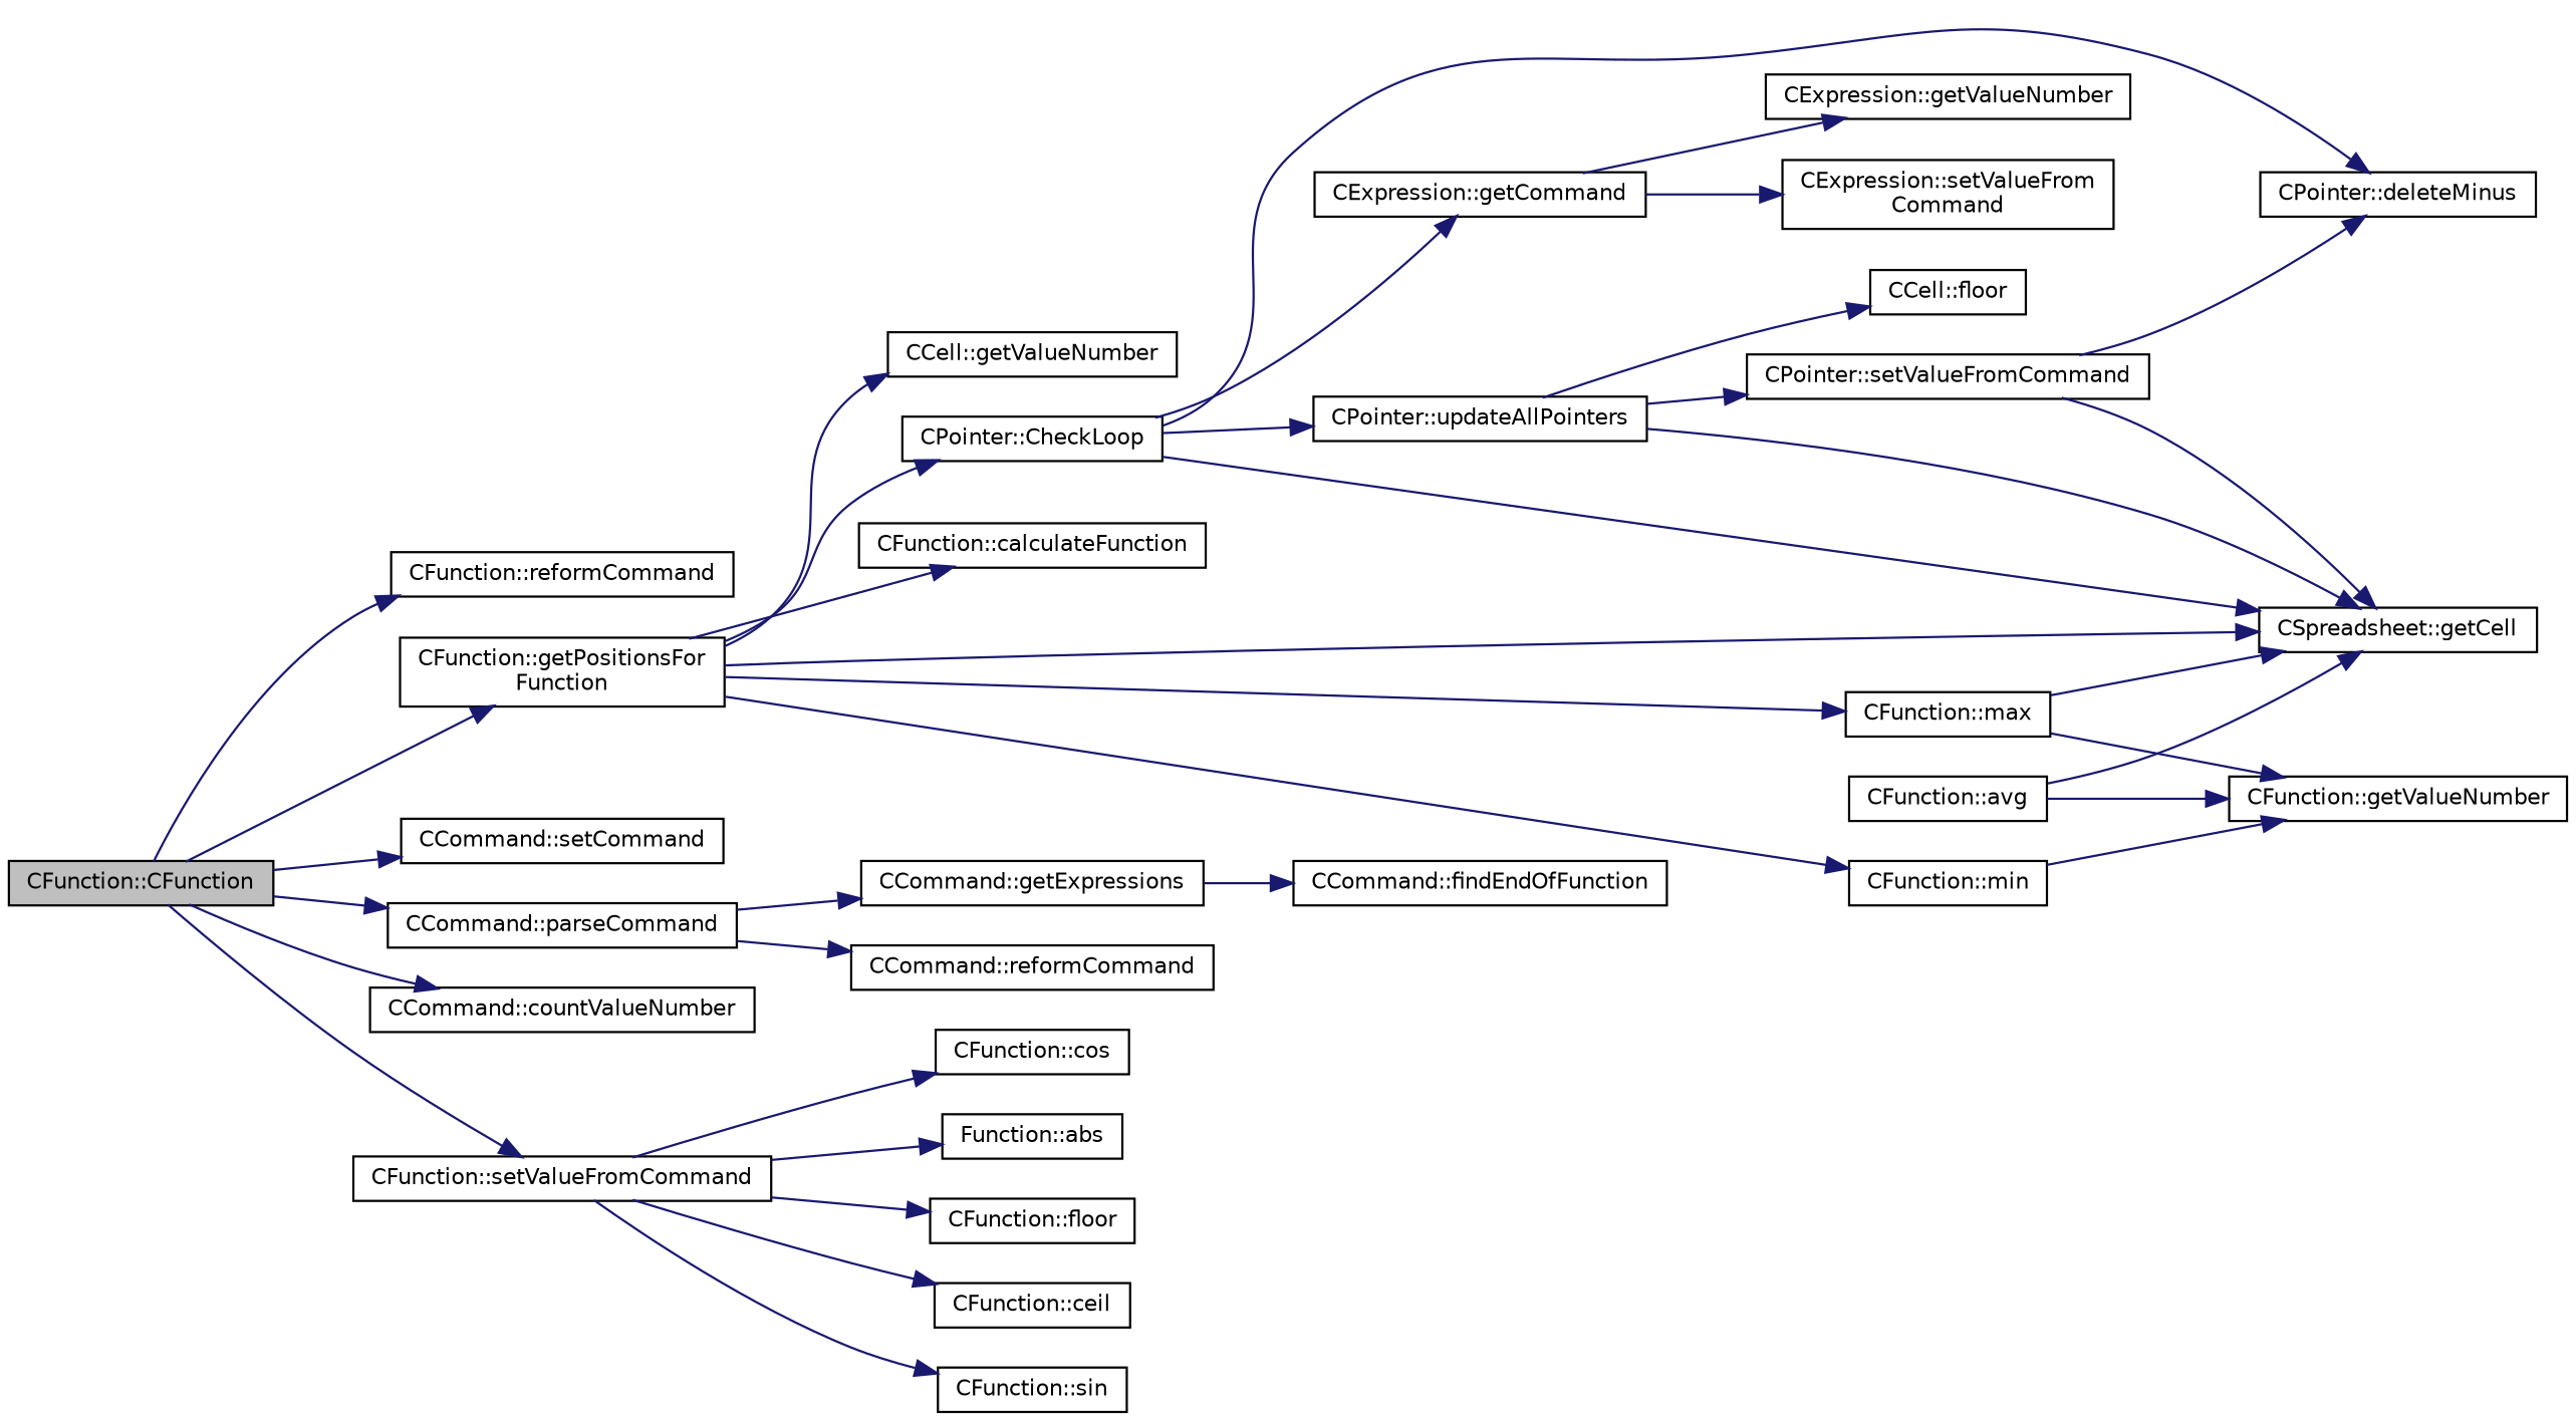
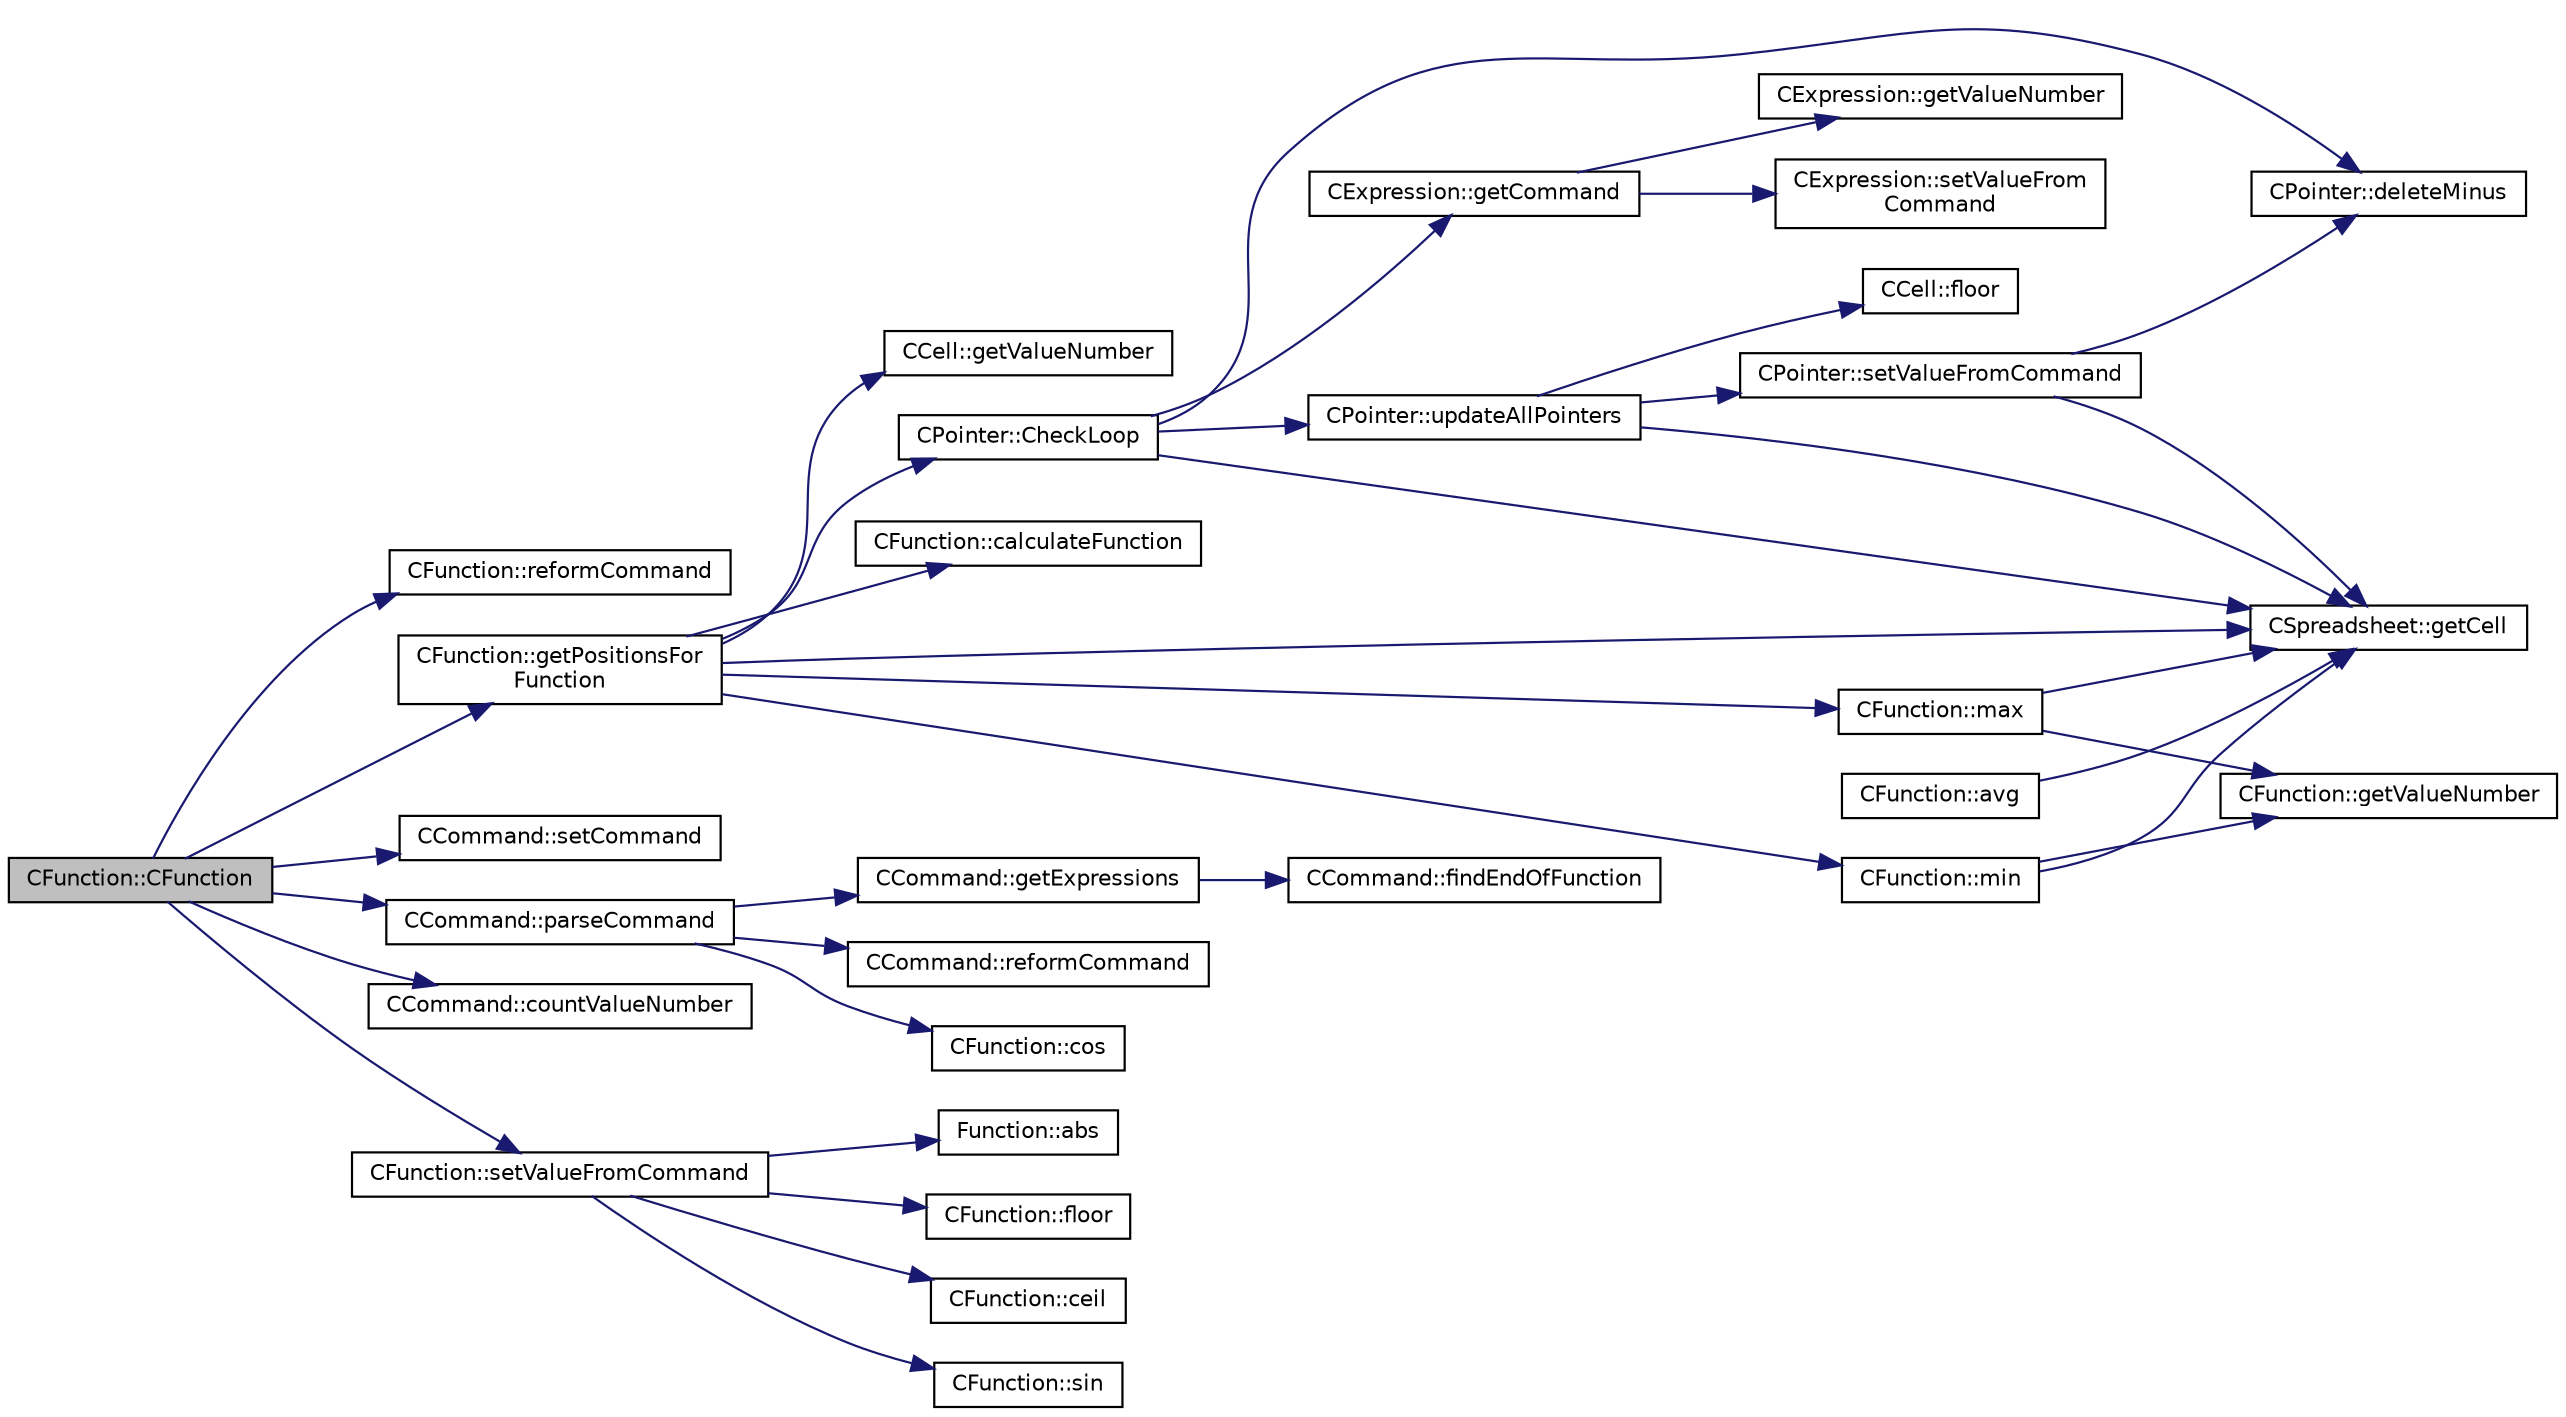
  digraph {
    rankdir=LR
    node [color=black fillcolor=white fontname=Helvetica fontsize=10 shape=record style=filled]
    edge [color=midnightblue fontname=Helvetica fontsize=10 labelfontname=Helvetica labelfontsize=10 style=solid]
    n1 [fillcolor=grey75 fontcolor=black height=0.2 label="CFunction::CFunction" width=0.4]
    n2 [height=0.2 label="CFunction::reformCommand" width=0.4]
    n3 [height=0.2 label="CFunction::getPositionsFor\lFunction" width=0.4]
    n4 [height=0.2 label="CCommand::setCommand" width=0.4]
    n5 [height=0.2 label="CCommand::parseCommand" width=0.4]
    n6 [height=0.2 label="CCommand::countValueNumber" width=0.4]
    n7 [height=0.2 label="CFunction::setValueFromCommand" width=0.4]
    n8 [height=0.2 label="CSpreadsheet::getCell" width=0.4]
    n9 [height=0.2 label="CCell::getValueNumber" width=0.4]
    n10 [height=0.2 label="CPointer::CheckLoop" width=0.4]
    n11 [height=0.2 label="CFunction::calculateFunction" width=0.4]
    n12 [height=0.2 label="CFunction::max" width=0.4]
    n13 [height=0.2 label="CFunction::min" width=0.4]
    n14 [height=0.2 label="CCommand::reformCommand" width=0.4]
    n15 [height=0.2 label="CCommand::getExpressions" width=0.4]
    n16 [height=0.2 label="CFunction::floor" width=0.4]
    n17 [height=0.2 label="CFunction::ceil" width=0.4]
    n18 [height=0.2 label="CFunction::cos" width=0.4]
    n19 [height=0.2 label="CFunction::sin" width=0.4]
    n20 [height=0.2 label="Function::abs" width=0.4]
    n21 [height=0.2 label="CPointer::deleteMinus" width=0.4]
    n22 [height=0.2 label="CExpression::getCommand" width=0.4]
    n23 [height=0.2 label="CPointer::updateAllPointers" width=0.4]
    n24 [height=0.2 label="CFunction::getValueNumber" width=0.4]
    n25 [height=0.2 label="CFunction::avg" width=0.4]
    n26 [height=0.2 label="CExpression::getValueNumber" width=0.4]
    n27 [height=0.2 label="CExpression::setValueFrom\lCommand" width=0.4]
    n28 [height=0.2 label="CPointer::setValueFromCommand" width=0.4]
    n29 [height=0.2 label="CCell::floor" width=0.4]
    n30 [height=0.2 label="CCommand::findEndOfFunction" width=0.4]
    n1 -> n2
    n1 -> n3
    n1 -> n4
    n1 -> n5
    n1 -> n6
    n1 -> n7
    n3 -> n8
    n3 -> n9
    n3 -> n10
    n3 -> n11
    n3 -> n12
    n3 -> n13
    n5 -> n14
    n5 -> n15
    n7 -> n16
    n7 -> n17
-   n7 -> n18
+   n5 -> n18
    n7 -> n19
    n7 -> n20
    n10 -> n8
    n10 -> n21
    n10 -> n22
    n10 -> n23
    n12 -> n8
    n12 -> n24
+   n13 -> n8
    n13 -> n24
    n15 -> n30
    n22 -> n26
    n22 -> n27
    n23 -> n8
    n23 -> n28
    n23 -> n29
    n25 -> n8
-   n25 -> n24
    n28 -> n8
    n28 -> n21
  }
